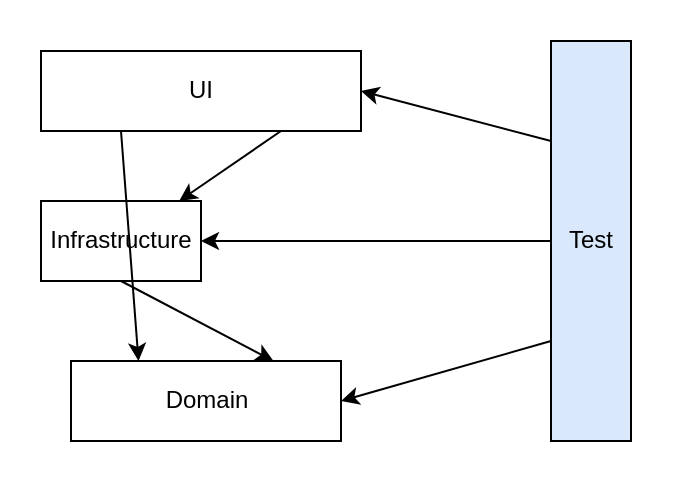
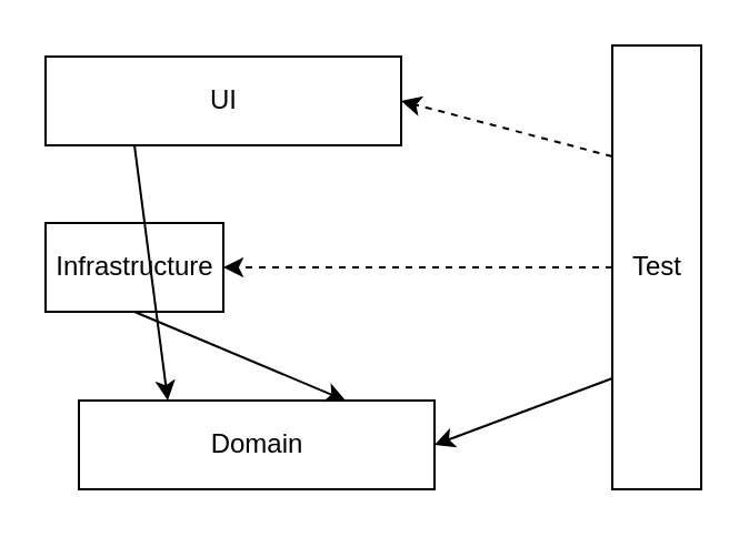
  <mxCell id="0" />
  <mxCell id="1" parent="0" />
- <mxCell id="2" value="" style="edgeStyle=none;html=1;exitX=0;exitY=0.25;exitDx=0;exitDy=0;entryX=1;entryY=0.5;entryDx=0;entryDy=0;" edge="1" parent="1" source="8" target="4"><mxGeometry relative="1" as="geometry" /></mxCell>
- <mxCell id="3" value="" style="edgeStyle=none;html=1;exitX=0.75;exitY=1;exitDx=0;exitDy=0;" edge="1" parent="1" source="4" target="5"><mxGeometry relative="1" as="geometry" /></mxCell>
+ <mxCell id="2" value="" style="edgeStyle=none;html=1;exitX=0;exitY=0.25;exitDx=0;exitDy=0;entryX=1;entryY=0.5;entryDx=0;entryDy=0;dashed=1;" edge="1" parent="1" source="8" target="4"><mxGeometry relative="1" as="geometry" /></mxCell>
  <mxCell id="4" value="UI" style="html=1;" vertex="1" parent="1"><mxGeometry x="20" y="25" width="160" height="40" as="geometry" /></mxCell>
  <mxCell id="5" value="Infrastructure" style="html=1;" vertex="1" parent="1"><mxGeometry x="20" y="100" width="80" height="40" as="geometry" /></mxCell>
- <mxCell id="6" value="Domain" style="html=1;" vertex="1" parent="1"><mxGeometry x="35" y="180" width="135" height="40" as="geometry" /></mxCell>
- <mxCell id="7" value="" style="edgeStyle=none;html=1;" edge="1" parent="1" source="8" target="5"><mxGeometry relative="1" as="geometry" /></mxCell>
- <mxCell id="8" value="Test" style="html=1;fillColor=#dae8fc;" vertex="1" parent="1"><mxGeometry x="275" y="20" width="40" height="200" as="geometry" /></mxCell>
+ <mxCell id="6" value="Domain" style="html=1;" vertex="1" parent="1"><mxGeometry x="35" y="180" width="160" height="40" as="geometry" /></mxCell>
+ <mxCell id="7" value="" style="edgeStyle=none;html=1;dashed=1;" edge="1" parent="1" source="8" target="5"><mxGeometry relative="1" as="geometry" /></mxCell>
+ <mxCell id="8" value="Test" style="html=1;" vertex="1" parent="1"><mxGeometry x="275" y="20" width="40" height="200" as="geometry" /></mxCell>
  <mxCell id="9" value="" style="edgeStyle=none;html=1;exitX=0;exitY=0.75;exitDx=0;exitDy=0;entryX=1;entryY=0.5;entryDx=0;entryDy=0;" edge="1" parent="1" source="8" target="6"><mxGeometry relative="1" as="geometry"><mxPoint x="243" y="58" as="sourcePoint" /><mxPoint x="205" y="55" as="targetPoint" /></mxGeometry></mxCell>
  <mxCell id="10" value="" style="edgeStyle=none;html=1;exitX=0.5;exitY=1;exitDx=0;exitDy=0;entryX=0.75;entryY=0;entryDx=0;entryDy=0;" edge="1" parent="1" source="5" target="6"><mxGeometry relative="1" as="geometry"><mxPoint x="140.04" y="71" as="sourcePoint" /><mxPoint x="143.319" y="110" as="targetPoint" /></mxGeometry></mxCell>
  <mxCell id="11" value="" style="edgeStyle=none;html=1;exitX=0.25;exitY=1;exitDx=0;exitDy=0;entryX=0.25;entryY=0;entryDx=0;entryDy=0;" edge="1" parent="1" source="4" target="6"><mxGeometry relative="1" as="geometry"><mxPoint x="165" y="70" as="sourcePoint" /><mxPoint x="165" y="110" as="targetPoint" /></mxGeometry></mxCell>
